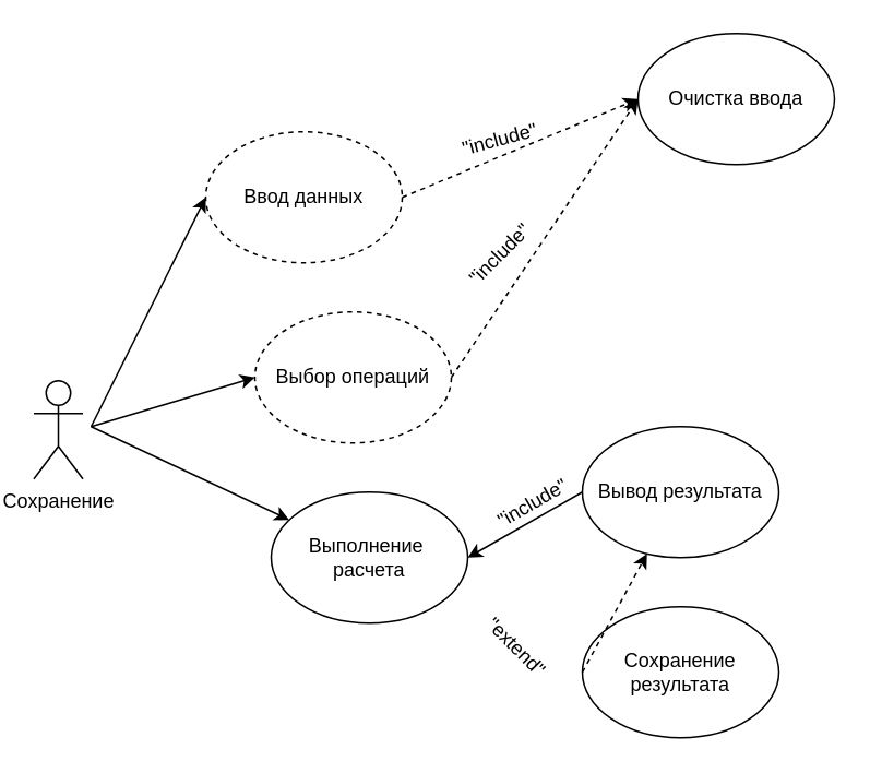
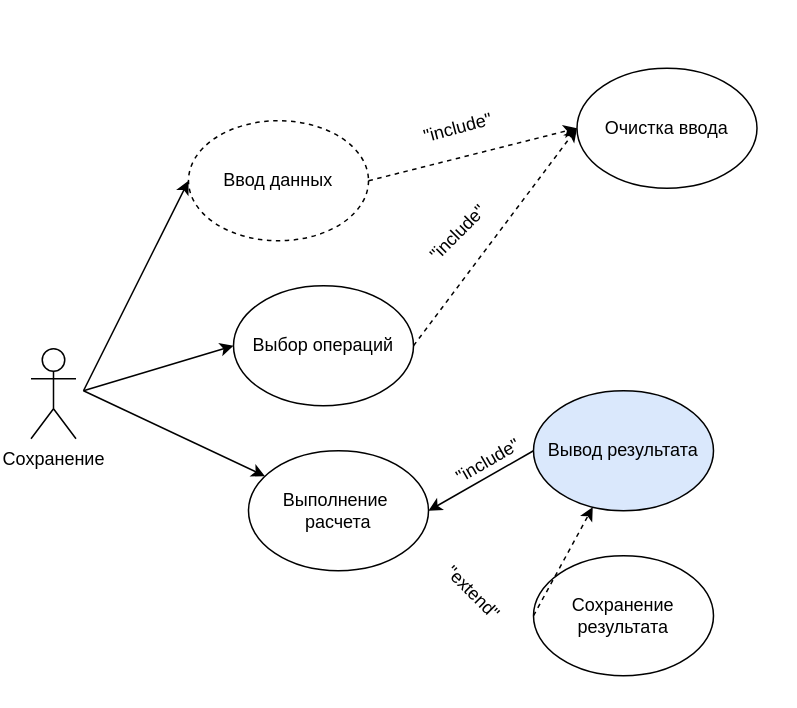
  <mxCell id="0" />
  <mxCell id="1" parent="0" />
  <mxCell id="2" value="Сохранение" style="shape=umlActor;verticalLabelPosition=bottom;verticalAlign=top;html=1;outlineConnect=0;" parent="1" vertex="1"><mxGeometry x="20" y="232" width="30" height="60" as="geometry" /></mxCell>
  <mxCell id="3" value="Выполнение&amp;nbsp;&lt;div&gt;расчета&lt;/div&gt;" style="ellipse;whiteSpace=wrap;html=1;" parent="1" vertex="1"><mxGeometry x="165" y="300" width="120" height="80" as="geometry" /></mxCell>
  <mxCell id="4" value="Ввод данных" style="ellipse;whiteSpace=wrap;html=1;dashed=1;" parent="1" vertex="1"><mxGeometry x="125" y="80" width="120" height="80" as="geometry" /></mxCell>
- <mxCell id="5" value="Выбор операций" style="ellipse;whiteSpace=wrap;html=1;dashed=1;" parent="1" vertex="1"><mxGeometry x="155" y="190" width="120" height="80" as="geometry" /></mxCell>
+ <mxCell id="5" value="Выбор операций" style="ellipse;whiteSpace=wrap;html=1;" parent="1" vertex="1"><mxGeometry x="155" y="190" width="120" height="80" as="geometry" /></mxCell>
  <mxCell id="6" value="" style="endArrow=classic;html=1;rounded=0;entryX=0;entryY=0.5;entryDx=0;entryDy=0;" parent="1" target="4" edge="1"><mxGeometry width="50" height="50" relative="1" as="geometry"><mxPoint x="55" y="260" as="sourcePoint" /><mxPoint x="100" y="210" as="targetPoint" /></mxGeometry></mxCell>
  <mxCell id="7" value="" style="endArrow=classic;html=1;rounded=0;entryX=0;entryY=0.5;entryDx=0;entryDy=0;" parent="1" target="5" edge="1"><mxGeometry width="50" height="50" relative="1" as="geometry"><mxPoint x="55" y="260" as="sourcePoint" /><mxPoint x="135" y="130" as="targetPoint" /></mxGeometry></mxCell>
  <mxCell id="8" value="" style="endArrow=classic;html=1;rounded=0;" parent="1" target="3" edge="1"><mxGeometry width="50" height="50" relative="1" as="geometry"><mxPoint x="55" y="260" as="sourcePoint" /><mxPoint x="165" y="240" as="targetPoint" /></mxGeometry></mxCell>
- <mxCell id="9" value="Вывод результата" style="ellipse;whiteSpace=wrap;html=1;" parent="1" vertex="1"><mxGeometry x="355" y="260" width="120" height="80" as="geometry" /></mxCell>
+ <mxCell id="9" value="Вывод результата" style="ellipse;whiteSpace=wrap;html=1;fillColor=#dae8fc;" parent="1" vertex="1"><mxGeometry x="355" y="260" width="120" height="80" as="geometry" /></mxCell>
  <mxCell id="10" value="Сохранение результата" style="ellipse;whiteSpace=wrap;html=1;" parent="1" vertex="1"><mxGeometry x="355" y="370" width="120" height="80" as="geometry" /></mxCell>
  <mxCell id="11" value="" style="endArrow=classic;html=1;rounded=0;exitX=0;exitY=0.5;exitDx=0;exitDy=0;entryX=1;entryY=0.5;entryDx=0;entryDy=0;dashed=0;" parent="1" source="9" target="3" edge="1"><mxGeometry width="50" height="50" relative="1" as="geometry"><mxPoint x="265" y="350" as="sourcePoint" /><mxPoint x="315" y="300" as="targetPoint" /></mxGeometry></mxCell>
  <mxCell id="12" value="" style="endArrow=classic;html=1;rounded=0;exitX=0;exitY=0.5;exitDx=0;exitDy=0;dashed=1;" parent="1" source="10" target="9" edge="1"><mxGeometry width="50" height="50" relative="1" as="geometry"><mxPoint x="365" y="310" as="sourcePoint" /><mxPoint x="295" y="350" as="targetPoint" /></mxGeometry></mxCell>
- <mxCell id="13" value="Очистка ввода" style="ellipse;whiteSpace=wrap;html=1;" parent="1" vertex="1"><mxGeometry x="389" y="20" width="120" height="80" as="geometry" /></mxCell>
+ <mxCell id="13" value="Очистка ввода" style="ellipse;whiteSpace=wrap;html=1;" parent="1" vertex="1"><mxGeometry x="384" y="45" width="120" height="80" as="geometry" /></mxCell>
  <mxCell id="14" value="" style="endArrow=classic;html=1;rounded=0;entryX=0;entryY=0.5;entryDx=0;entryDy=0;dashed=1;exitX=1;exitY=0.5;exitDx=0;exitDy=0;" parent="1" source="4" target="13" edge="1"><mxGeometry width="50" height="50" relative="1" as="geometry"><mxPoint x="275" y="170" as="sourcePoint" /><mxPoint x="295" y="350" as="targetPoint" /></mxGeometry></mxCell>
  <mxCell id="15" value="&quot;include&quot;" style="text;html=1;align=center;verticalAlign=middle;whiteSpace=wrap;rounded=0;rotation=-15;" parent="1" vertex="1"><mxGeometry x="275" y="70" width="60" height="30" as="geometry" /></mxCell>
  <mxCell id="16" value="&quot;include&quot;" style="text;html=1;align=center;verticalAlign=middle;whiteSpace=wrap;rounded=0;rotation=-30;" parent="1" vertex="1"><mxGeometry x="295" y="292" width="60" height="30" as="geometry" /></mxCell>
  <mxCell id="17" value="&quot;extend&quot;" style="text;html=1;align=center;verticalAlign=middle;whiteSpace=wrap;rounded=0;rotation=45;" parent="1" vertex="1"><mxGeometry x="285" y="380" width="60" height="30" as="geometry" /></mxCell>
  <mxCell id="18" value="" style="endArrow=classic;html=1;rounded=0;entryX=0;entryY=0.5;entryDx=0;entryDy=0;dashed=1;exitX=1;exitY=0.5;exitDx=0;exitDy=0;" edge="1" parent="1" source="5" target="13"><mxGeometry width="50" height="50" relative="1" as="geometry"><mxPoint x="255" y="130" as="sourcePoint" /><mxPoint x="399" y="70" as="targetPoint" /></mxGeometry></mxCell>
  <mxCell id="19" value="&quot;include&quot;" style="text;html=1;align=center;verticalAlign=middle;whiteSpace=wrap;rounded=0;rotation=-45;" vertex="1" parent="1"><mxGeometry x="275" y="140" width="60" height="30" as="geometry" /></mxCell>
